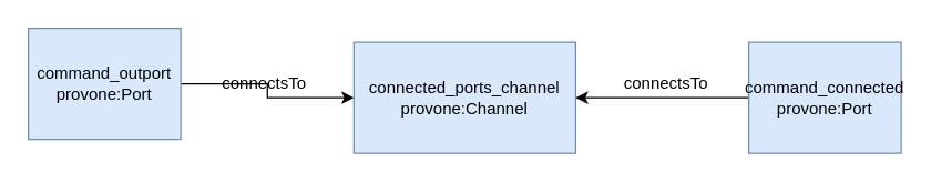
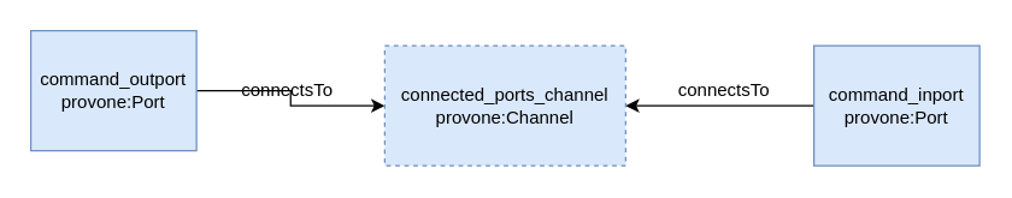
  <mxCell id="0" />
  <mxCell id="1" parent="0" />
  <mxCell id="2" style="edgeStyle=orthogonalEdgeStyle;rounded=0;orthogonalLoop=1;jettySize=auto;html=1;exitX=1;exitY=0.5;exitDx=0;exitDy=0;" edge="1" parent="1" source="3" target="6"><mxGeometry relative="1" as="geometry" /></mxCell>
  <mxCell id="3" value="command_outport&lt;br&gt;provone:Port" style="whiteSpace=wrap;html=1;aspect=fixed;fillColor=#dae8fc;strokeColor=#6c8ebf;" vertex="1" parent="1"><mxGeometry x="20" y="20" width="110" height="80" as="geometry" /></mxCell>
  <mxCell id="4" style="edgeStyle=orthogonalEdgeStyle;rounded=0;orthogonalLoop=1;jettySize=auto;html=1;exitX=0;exitY=0.5;exitDx=0;exitDy=0;" edge="1" parent="1" source="5" target="6"><mxGeometry relative="1" as="geometry" /></mxCell>
- <mxCell id="5" value="command_connected&lt;br&gt;provone:Port" style="whiteSpace=wrap;html=1;aspect=fixed;fillColor=#dae8fc;strokeColor=#6c8ebf;" vertex="1" parent="1"><mxGeometry x="540" y="30" width="110" height="80" as="geometry" /></mxCell>
- <mxCell id="6" value="connected_ports_channel&lt;br&gt;provone:Channel" style="whiteSpace=wrap;html=1;aspect=fixed;fillColor=#dae8fc;strokeColor=#6c8ebf;" vertex="1" parent="1"><mxGeometry x="255" y="30" width="160" height="80" as="geometry" /></mxCell>
+ <mxCell id="5" value="command_inport&lt;br&gt;provone:Port" style="whiteSpace=wrap;html=1;aspect=fixed;fillColor=#dae8fc;strokeColor=#6c8ebf;" vertex="1" parent="1"><mxGeometry x="540" y="30" width="110" height="80" as="geometry" /></mxCell>
+ <mxCell id="6" value="connected_ports_channel&lt;br&gt;provone:Channel" style="whiteSpace=wrap;html=1;aspect=fixed;fillColor=#dae8fc;strokeColor=#6c8ebf;dashed=1;" vertex="1" parent="1"><mxGeometry x="255" y="30" width="160" height="80" as="geometry" /></mxCell>
  <mxCell id="7" value="connectsTo" style="text;html=1;align=center;verticalAlign=middle;resizable=0;points=[];autosize=1;" vertex="1" parent="1"><mxGeometry x="440" y="50" width="80" height="20" as="geometry" /></mxCell>
  <mxCell id="8" value="connectsTo" style="text;html=1;align=center;verticalAlign=middle;resizable=0;points=[];autosize=1;" vertex="1" parent="1"><mxGeometry x="150" y="50" width="80" height="20" as="geometry" /></mxCell>
